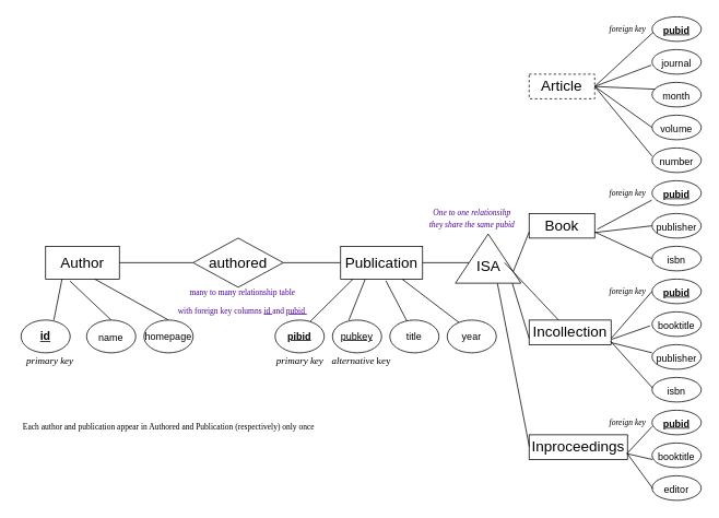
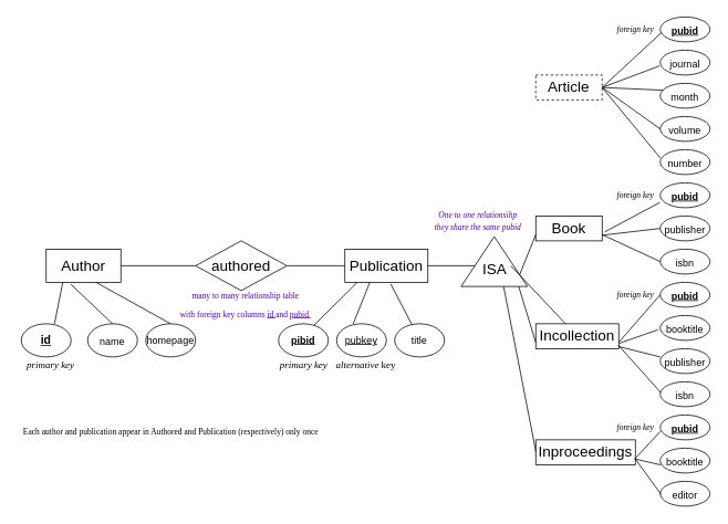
  <mxCell id="0" />
  <mxCell id="1" parent="0" />
  <mxCell id="2" value="&lt;font style=&quot;font-size: 18px&quot;&gt;Author&lt;/font&gt;" style="rounded=0;whiteSpace=wrap;html=1;" parent="1" vertex="1"><mxGeometry x="55" y="300" width="90" height="40" as="geometry" /></mxCell>
  <mxCell id="3" value="" style="endArrow=none;html=1;rounded=0;" parent="1" edge="1"><mxGeometry width="50" height="50" relative="1" as="geometry"><mxPoint x="65" y="390" as="sourcePoint" /><mxPoint x="75" y="340" as="targetPoint" /></mxGeometry></mxCell>
  <mxCell id="4" value="&lt;font style=&quot;font-size: 14px&quot;&gt;&lt;u&gt;&lt;b&gt;id&lt;/b&gt;&lt;/u&gt;&lt;/font&gt;" style="ellipse;whiteSpace=wrap;html=1;" parent="1" vertex="1"><mxGeometry x="25" y="390" width="60" height="40" as="geometry" /></mxCell>
  <mxCell id="5" value="" style="endArrow=none;html=1;rounded=0;fontSize=18;exitX=0.5;exitY=0;exitDx=0;exitDy=0;entryX=0.33;entryY=1.06;entryDx=0;entryDy=0;entryPerimeter=0;" parent="1" source="6" target="2" edge="1"><mxGeometry width="50" height="50" relative="1" as="geometry"><mxPoint x="135" y="390" as="sourcePoint" /><mxPoint x="135" y="350" as="targetPoint" /><Array as="points" /></mxGeometry></mxCell>
  <mxCell id="6" value="&lt;font style=&quot;font-size: 12px&quot;&gt;name&lt;/font&gt;" style="ellipse;whiteSpace=wrap;html=1;fontSize=18;" parent="1" vertex="1"><mxGeometry x="105" y="390" width="60" height="40" as="geometry" /></mxCell>
  <mxCell id="7" value="" style="endArrow=none;html=1;rounded=0;fontSize=12;" parent="1" edge="1"><mxGeometry width="50" height="50" relative="1" as="geometry"><mxPoint x="205" y="390" as="sourcePoint" /><mxPoint x="115" y="340" as="targetPoint" /></mxGeometry></mxCell>
  <mxCell id="8" value="homepage" style="ellipse;whiteSpace=wrap;html=1;fontSize=12;" parent="1" vertex="1"><mxGeometry x="175" y="390" width="60" height="40" as="geometry" /></mxCell>
  <mxCell id="9" value="&lt;font style=&quot;font-size: 18px&quot;&gt;authored&lt;/font&gt;" style="rhombus;whiteSpace=wrap;html=1;fontSize=12;" parent="1" vertex="1"><mxGeometry x="235" y="290" width="110" height="60" as="geometry" /></mxCell>
  <mxCell id="10" value="" style="endArrow=none;html=1;rounded=0;fontSize=18;entryX=0;entryY=0.5;entryDx=0;entryDy=0;exitX=1;exitY=0.5;exitDx=0;exitDy=0;" parent="1" source="2" target="9" edge="1"><mxGeometry width="50" height="50" relative="1" as="geometry"><mxPoint x="125" y="380" as="sourcePoint" /><mxPoint x="175" y="330" as="targetPoint" /></mxGeometry></mxCell>
  <mxCell id="11" value="" style="endArrow=none;html=1;rounded=0;fontSize=18;entryX=1;entryY=0.5;entryDx=0;entryDy=0;" parent="1" target="9" edge="1"><mxGeometry width="50" height="50" relative="1" as="geometry"><mxPoint x="415" y="320" as="sourcePoint" /><mxPoint x="325" y="320" as="targetPoint" /></mxGeometry></mxCell>
  <mxCell id="12" value="Publication" style="rounded=0;whiteSpace=wrap;html=1;fontSize=18;" parent="1" vertex="1"><mxGeometry x="415" y="300" width="100" height="40" as="geometry" /></mxCell>
  <mxCell id="13" value="&lt;font style=&quot;font-size: 10px&quot;&gt;&lt;font face=&quot;Times New Roman&quot; color=&quot;#4c0099&quot;&gt;many to many relationship table&lt;br&gt;with foreign key&amp;nbsp;columns &lt;u&gt;id &lt;/u&gt;and &lt;u&gt;pubid&amp;nbsp;&lt;/u&gt;&lt;/font&gt;&lt;br&gt;&lt;/font&gt;" style="text;html=1;align=center;verticalAlign=middle;resizable=0;points=[];autosize=1;strokeColor=none;fillColor=none;fontSize=18;" parent="1" vertex="1"><mxGeometry x="210" y="340" width="170" height="50" as="geometry" /></mxCell>
  <mxCell id="14" value="" style="endArrow=none;html=1;rounded=0;fontFamily=Times New Roman;fontSize=10;fontColor=#4C0099;exitX=1;exitY=0.5;exitDx=0;exitDy=0;" parent="1" source="12" edge="1"><mxGeometry width="50" height="50" relative="1" as="geometry"><mxPoint x="385" y="320" as="sourcePoint" /><mxPoint x="615" y="320" as="targetPoint" /></mxGeometry></mxCell>
  <mxCell id="15" value="&lt;font face=&quot;Helvetica&quot; size=&quot;3&quot;&gt;&lt;br&gt;&lt;/font&gt;" style="triangle;whiteSpace=wrap;html=1;fontFamily=Times New Roman;fontSize=10;fontColor=#4C0099;rotation=-90;" parent="1" vertex="1"><mxGeometry x="565" y="275" width="60" height="80" as="geometry" /></mxCell>
  <mxCell id="16" value="ISA" style="text;html=1;align=center;verticalAlign=middle;resizable=0;points=[];autosize=1;strokeColor=none;fillColor=none;fontSize=18;fontFamily=Helvetica;fontColor=#000000;" parent="1" vertex="1"><mxGeometry x="575" y="310" width="40" height="30" as="geometry" /></mxCell>
  <mxCell id="17" value="" style="endArrow=none;html=1;rounded=0;fontFamily=Helvetica;fontSize=18;fontColor=#000000;exitX=1;exitY=0.333;exitDx=0;exitDy=0;exitPerimeter=0;" parent="1" source="16" target="50" edge="1"><mxGeometry width="50" height="50" relative="1" as="geometry"><mxPoint x="415" y="270" as="sourcePoint" /><mxPoint x="695" y="120" as="targetPoint" /></mxGeometry></mxCell>
  <mxCell id="18" value="Article" style="rounded=0;whiteSpace=wrap;html=1;fontFamily=Helvetica;fontSize=18;fontColor=#000000;dashed=1;" parent="1" vertex="1"><mxGeometry x="645" y="90" width="80" height="30" as="geometry" /></mxCell>
  <mxCell id="19" value="" style="endArrow=none;html=1;rounded=0;fontFamily=Helvetica;fontSize=18;fontColor=#000000;entryX=0.032;entryY=0.615;entryDx=0;entryDy=0;entryPerimeter=0;exitX=1;exitY=0.5;exitDx=0;exitDy=0;" parent="1" source="18" target="20" edge="1"><mxGeometry width="50" height="50" relative="1" as="geometry"><mxPoint x="775" y="90" as="sourcePoint" /><mxPoint x="825" y="40" as="targetPoint" /></mxGeometry></mxCell>
  <mxCell id="20" value="&lt;font style=&quot;font-size: 12px&quot;&gt;&lt;u&gt;&lt;b&gt;pubid&lt;/b&gt;&lt;/u&gt;&lt;/font&gt;" style="ellipse;whiteSpace=wrap;html=1;fontFamily=Helvetica;fontSize=18;fontColor=#000000;" parent="1" vertex="1"><mxGeometry x="795" y="20" width="60" height="30" as="geometry" /></mxCell>
  <mxCell id="21" value="" style="endArrow=none;html=1;rounded=0;fontFamily=Helvetica;fontSize=12;fontColor=#000000;exitX=0.718;exitY=0.037;exitDx=0;exitDy=0;exitPerimeter=0;" parent="1" source="22" edge="1"><mxGeometry width="50" height="50" relative="1" as="geometry"><mxPoint x="380" y="390" as="sourcePoint" /><mxPoint x="430" y="340" as="targetPoint" /></mxGeometry></mxCell>
  <mxCell id="22" value="&lt;b&gt;&lt;u&gt;pibid&lt;/u&gt;&lt;/b&gt;" style="ellipse;whiteSpace=wrap;html=1;fontFamily=Helvetica;fontSize=12;fontColor=#000000;" parent="1" vertex="1"><mxGeometry x="335" y="390" width="60" height="40" as="geometry" /></mxCell>
  <mxCell id="23" value="" style="endArrow=none;html=1;rounded=0;fontFamily=Helvetica;fontSize=12;fontColor=#000000;entryX=0.3;entryY=1;entryDx=0;entryDy=0;entryPerimeter=0;" parent="1" target="12" edge="1"><mxGeometry width="50" height="50" relative="1" as="geometry"><mxPoint x="425" y="390" as="sourcePoint" /><mxPoint x="405" y="320" as="targetPoint" /></mxGeometry></mxCell>
  <mxCell id="24" value="&lt;u&gt;pubkey&lt;/u&gt;" style="ellipse;whiteSpace=wrap;html=1;fontFamily=Helvetica;fontSize=12;fontColor=#000000;" parent="1" vertex="1"><mxGeometry x="405" y="390" width="60" height="40" as="geometry" /></mxCell>
  <mxCell id="25" value="&lt;i&gt;&lt;font face=&quot;Times New Roman&quot;&gt;primary key&lt;/font&gt;&lt;/i&gt;" style="text;html=1;align=center;verticalAlign=middle;resizable=0;points=[];autosize=1;strokeColor=none;fillColor=none;fontSize=12;fontFamily=Helvetica;fontColor=#000000;" parent="1" vertex="1"><mxGeometry x="330" y="430" width="70" height="20" as="geometry" /></mxCell>
  <mxCell id="26" value="&lt;i&gt;alternative &lt;/i&gt;key" style="text;html=1;align=center;verticalAlign=middle;resizable=0;points=[];autosize=1;strokeColor=none;fillColor=none;fontSize=12;fontFamily=Times New Roman;fontColor=#000000;" parent="1" vertex="1"><mxGeometry x="395" y="430" width="90" height="20" as="geometry" /></mxCell>
  <mxCell id="27" value="" style="endArrow=none;html=1;rounded=0;fontFamily=Times New Roman;fontSize=12;fontColor=#000000;entryX=0.552;entryY=1.05;entryDx=0;entryDy=0;entryPerimeter=0;exitX=0.357;exitY=0.057;exitDx=0;exitDy=0;exitPerimeter=0;" parent="1" source="28" target="12" edge="1"><mxGeometry width="50" height="50" relative="1" as="geometry"><mxPoint x="485" y="390" as="sourcePoint" /><mxPoint x="405" y="320" as="targetPoint" /></mxGeometry></mxCell>
  <mxCell id="28" value="&lt;font face=&quot;Helvetica&quot;&gt;title&lt;/font&gt;" style="ellipse;whiteSpace=wrap;html=1;fontFamily=Times New Roman;fontSize=12;fontColor=#000000;" parent="1" vertex="1"><mxGeometry x="475" y="390" width="60" height="40" as="geometry" /></mxCell>
- <mxCell id="29" value="" style="endArrow=none;html=1;rounded=0;fontFamily=Helvetica;fontSize=12;fontColor=#000000;entryX=0.75;entryY=1;entryDx=0;entryDy=0;exitX=0.246;exitY=0.082;exitDx=0;exitDy=0;exitPerimeter=0;" parent="1" source="30" target="12" edge="1"><mxGeometry width="50" height="50" relative="1" as="geometry"><mxPoint x="555" y="390" as="sourcePoint" /><mxPoint x="485" y="300" as="targetPoint" /></mxGeometry></mxCell>
- <mxCell id="30" value="year" style="ellipse;whiteSpace=wrap;html=1;fontFamily=Helvetica;fontSize=12;fontColor=#000000;" parent="1" vertex="1"><mxGeometry x="545" y="390" width="60" height="40" as="geometry" /></mxCell>
  <mxCell id="31" value="" style="endArrow=none;html=1;rounded=0;fontFamily=Helvetica;fontSize=12;fontColor=#000000;exitX=1;exitY=0.5;exitDx=0;exitDy=0;entryX=-0.017;entryY=0.636;entryDx=0;entryDy=0;entryPerimeter=0;" parent="1" source="18" target="32" edge="1"><mxGeometry width="50" height="50" relative="1" as="geometry"><mxPoint x="785" y="140" as="sourcePoint" /><mxPoint x="835" y="70" as="targetPoint" /></mxGeometry></mxCell>
  <mxCell id="32" value="&lt;font style=&quot;font-size: 12px&quot;&gt;journal&lt;/font&gt;" style="ellipse;whiteSpace=wrap;html=1;fontFamily=Helvetica;fontSize=18;fontColor=#000000;" parent="1" vertex="1"><mxGeometry x="795" y="60" width="60" height="30" as="geometry" /></mxCell>
  <mxCell id="33" value="" style="endArrow=none;html=1;rounded=0;fontFamily=Helvetica;fontSize=12;fontColor=#000000;exitX=1;exitY=0.5;exitDx=0;exitDy=0;" parent="1" source="18" edge="1"><mxGeometry width="50" height="50" relative="1" as="geometry"><mxPoint x="795" y="130" as="sourcePoint" /><mxPoint x="835" y="110" as="targetPoint" /></mxGeometry></mxCell>
  <mxCell id="34" value="&lt;font style=&quot;font-size: 12px&quot;&gt;month&lt;/font&gt;" style="ellipse;whiteSpace=wrap;html=1;fontFamily=Helvetica;fontSize=18;fontColor=#000000;" parent="1" vertex="1"><mxGeometry x="795" y="100" width="60" height="30" as="geometry" /></mxCell>
  <mxCell id="35" value="&lt;font style=&quot;font-size: 12px&quot;&gt;&lt;b&gt;&lt;u&gt;pubid&lt;/u&gt;&lt;/b&gt;&lt;/font&gt;" style="ellipse;whiteSpace=wrap;html=1;fontFamily=Helvetica;fontSize=18;fontColor=#000000;" parent="1" vertex="1"><mxGeometry x="795" y="220" width="60" height="30" as="geometry" /></mxCell>
  <mxCell id="36" value="&lt;font style=&quot;font-size: 12px&quot;&gt;publisher&lt;/font&gt;" style="ellipse;whiteSpace=wrap;html=1;fontFamily=Helvetica;fontSize=18;fontColor=#000000;" parent="1" vertex="1"><mxGeometry x="795" y="420" width="60" height="30" as="geometry" /></mxCell>
  <mxCell id="37" value="&lt;font style=&quot;font-size: 12px&quot;&gt;booktitle&lt;/font&gt;" style="ellipse;whiteSpace=wrap;html=1;fontFamily=Helvetica;fontSize=18;fontColor=#000000;" parent="1" vertex="1"><mxGeometry x="795" y="380" width="60" height="30" as="geometry" /></mxCell>
  <mxCell id="38" value="&lt;font style=&quot;font-size: 12px&quot;&gt;&lt;b&gt;&lt;u&gt;pubid&lt;/u&gt;&lt;/b&gt;&lt;/font&gt;" style="ellipse;whiteSpace=wrap;html=1;fontFamily=Helvetica;fontSize=18;fontColor=#000000;" parent="1" vertex="1"><mxGeometry x="795" y="340" width="60" height="30" as="geometry" /></mxCell>
  <mxCell id="39" value="&lt;font style=&quot;font-size: 12px&quot;&gt;isbn&lt;/font&gt;" style="ellipse;whiteSpace=wrap;html=1;fontFamily=Helvetica;fontSize=18;fontColor=#000000;" parent="1" vertex="1"><mxGeometry x="795" y="300" width="60" height="30" as="geometry" /></mxCell>
  <mxCell id="40" value="&lt;font style=&quot;font-size: 12px&quot;&gt;publisher&lt;/font&gt;" style="ellipse;whiteSpace=wrap;html=1;fontFamily=Helvetica;fontSize=18;fontColor=#000000;" parent="1" vertex="1"><mxGeometry x="795" y="260" width="60" height="30" as="geometry" /></mxCell>
  <mxCell id="41" value="&lt;font style=&quot;font-size: 12px&quot;&gt;number&lt;/font&gt;" style="ellipse;whiteSpace=wrap;html=1;fontFamily=Helvetica;fontSize=18;fontColor=#000000;" parent="1" vertex="1"><mxGeometry x="795" y="180" width="60" height="30" as="geometry" /></mxCell>
  <mxCell id="42" value="&lt;font style=&quot;font-size: 12px&quot;&gt;volume&lt;/font&gt;" style="ellipse;whiteSpace=wrap;html=1;fontFamily=Helvetica;fontSize=18;fontColor=#000000;" parent="1" vertex="1"><mxGeometry x="795" y="140" width="60" height="30" as="geometry" /></mxCell>
  <mxCell id="43" value="" style="endArrow=none;html=1;rounded=0;fontFamily=Helvetica;fontSize=12;fontColor=#000000;entryX=1;entryY=0.5;entryDx=0;entryDy=0;exitX=0;exitY=0.5;exitDx=0;exitDy=0;" parent="1" source="42" target="18" edge="1"><mxGeometry width="50" height="50" relative="1" as="geometry"><mxPoint x="665" y="150" as="sourcePoint" /><mxPoint x="715" y="100" as="targetPoint" /></mxGeometry></mxCell>
  <mxCell id="44" value="" style="endArrow=none;html=1;rounded=0;fontFamily=Helvetica;fontSize=12;fontColor=#000000;entryX=1;entryY=0.5;entryDx=0;entryDy=0;exitX=0;exitY=0.333;exitDx=0;exitDy=0;exitPerimeter=0;" parent="1" source="41" target="18" edge="1"><mxGeometry width="50" height="50" relative="1" as="geometry"><mxPoint x="665" y="150" as="sourcePoint" /><mxPoint x="715" y="100" as="targetPoint" /></mxGeometry></mxCell>
  <mxCell id="45" value="Book" style="rounded=0;whiteSpace=wrap;html=1;fontFamily=Helvetica;fontSize=18;fontColor=#000000;" parent="1" vertex="1"><mxGeometry x="645" y="260" width="80" height="30" as="geometry" /></mxCell>
  <mxCell id="46" value="" style="endArrow=none;html=1;rounded=0;fontFamily=Helvetica;fontSize=12;fontColor=#000000;exitX=0.229;exitY=0.88;exitDx=0;exitDy=0;entryX=0;entryY=0.75;entryDx=0;entryDy=0;exitPerimeter=0;" parent="1" source="15" target="45" edge="1"><mxGeometry width="50" height="50" relative="1" as="geometry"><mxPoint x="755" y="300" as="sourcePoint" /><mxPoint x="805" y="250" as="targetPoint" /><Array as="points" /></mxGeometry></mxCell>
  <mxCell id="47" value="" style="endArrow=none;html=1;rounded=0;fontFamily=Helvetica;fontSize=12;fontColor=#000000;entryX=-0.006;entryY=0.789;entryDx=0;entryDy=0;entryPerimeter=0;exitX=1.039;exitY=0.641;exitDx=0;exitDy=0;exitPerimeter=0;" parent="1" source="45" target="35" edge="1"><mxGeometry width="50" height="50" relative="1" as="geometry"><mxPoint x="775" y="280" as="sourcePoint" /><mxPoint x="805" y="250" as="targetPoint" /></mxGeometry></mxCell>
  <mxCell id="48" value="" style="endArrow=none;html=1;rounded=0;fontFamily=Helvetica;fontSize=12;fontColor=#000000;entryX=0;entryY=0.5;entryDx=0;entryDy=0;exitX=0.997;exitY=0.775;exitDx=0;exitDy=0;exitPerimeter=0;" parent="1" source="45" target="40" edge="1"><mxGeometry width="50" height="50" relative="1" as="geometry"><mxPoint x="775" y="280" as="sourcePoint" /><mxPoint x="805" y="250" as="targetPoint" /></mxGeometry></mxCell>
  <mxCell id="49" value="" style="endArrow=none;html=1;rounded=0;fontFamily=Helvetica;fontSize=12;fontColor=#000000;entryX=0;entryY=0.5;entryDx=0;entryDy=0;exitX=1;exitY=0.75;exitDx=0;exitDy=0;" parent="1" source="45" target="39" edge="1"><mxGeometry width="50" height="50" relative="1" as="geometry"><mxPoint x="755" y="300" as="sourcePoint" /><mxPoint x="805" y="250" as="targetPoint" /></mxGeometry></mxCell>
  <mxCell id="50" value="Incollection" style="rounded=0;whiteSpace=wrap;html=1;fontFamily=Helvetica;fontSize=18;fontColor=#000000;" parent="1" vertex="1"><mxGeometry x="645" y="390" width="100" height="30" as="geometry" /></mxCell>
  <mxCell id="51" value="Inproceedings" style="rounded=0;whiteSpace=wrap;html=1;fontFamily=Helvetica;fontSize=18;fontColor=#000000;" parent="1" vertex="1"><mxGeometry x="645" y="530" width="120" height="30" as="geometry" /></mxCell>
  <mxCell id="52" value="" style="endArrow=none;html=1;rounded=0;fontFamily=Helvetica;fontSize=12;fontColor=#000000;entryX=0;entryY=0.75;entryDx=0;entryDy=0;exitX=-0.002;exitY=0.869;exitDx=0;exitDy=0;exitPerimeter=0;" parent="1" source="15" target="50" edge="1"><mxGeometry width="50" height="50" relative="1" as="geometry"><mxPoint x="665" y="360" as="sourcePoint" /><mxPoint x="735" y="340" as="targetPoint" /></mxGeometry></mxCell>
  <mxCell id="53" value="" style="endArrow=none;html=1;rounded=0;fontFamily=Helvetica;fontSize=12;fontColor=#000000;entryX=0;entryY=0.5;entryDx=0;entryDy=0;exitX=1;exitY=0.75;exitDx=0;exitDy=0;" parent="1" source="50" target="38" edge="1"><mxGeometry width="50" height="50" relative="1" as="geometry"><mxPoint x="725" y="420" as="sourcePoint" /><mxPoint x="775" y="370" as="targetPoint" /></mxGeometry></mxCell>
  <mxCell id="54" value="&lt;font style=&quot;font-size: 12px&quot;&gt;isbn&lt;/font&gt;" style="ellipse;whiteSpace=wrap;html=1;fontFamily=Helvetica;fontSize=18;fontColor=#000000;" parent="1" vertex="1"><mxGeometry x="795" y="460" width="60" height="30" as="geometry" /></mxCell>
  <mxCell id="55" value="" style="endArrow=none;html=1;rounded=0;fontFamily=Helvetica;fontSize=12;fontColor=#000000;entryX=-0.042;entryY=0.572;entryDx=0;entryDy=0;entryPerimeter=0;exitX=1.01;exitY=0.78;exitDx=0;exitDy=0;exitPerimeter=0;" parent="1" source="50" target="37" edge="1"><mxGeometry width="50" height="50" relative="1" as="geometry"><mxPoint x="795" y="400" as="sourcePoint" /><mxPoint x="795" y="340" as="targetPoint" /></mxGeometry></mxCell>
  <mxCell id="56" value="" style="endArrow=none;html=1;rounded=0;fontFamily=Helvetica;fontSize=12;fontColor=#000000;entryX=0;entryY=0.333;entryDx=0;entryDy=0;entryPerimeter=0;" parent="1" source="50" target="36" edge="1"><mxGeometry width="50" height="50" relative="1" as="geometry"><mxPoint x="795" y="400" as="sourcePoint" /><mxPoint x="795" y="340" as="targetPoint" /></mxGeometry></mxCell>
  <mxCell id="57" value="" style="endArrow=none;html=1;rounded=0;fontFamily=Helvetica;fontSize=12;fontColor=#000000;entryX=0.012;entryY=0.435;entryDx=0;entryDy=0;entryPerimeter=0;exitX=0.994;exitY=0.859;exitDx=0;exitDy=0;exitPerimeter=0;" parent="1" source="50" target="54" edge="1"><mxGeometry width="50" height="50" relative="1" as="geometry"><mxPoint x="785" y="420" as="sourcePoint" /><mxPoint x="795" y="340" as="targetPoint" /></mxGeometry></mxCell>
  <mxCell id="58" value="" style="endArrow=none;html=1;rounded=0;fontFamily=Helvetica;fontSize=12;fontColor=#000000;entryX=0.002;entryY=0.481;entryDx=0;entryDy=0;entryPerimeter=0;exitX=-0.002;exitY=0.641;exitDx=0;exitDy=0;exitPerimeter=0;" parent="1" source="15" target="51" edge="1"><mxGeometry width="50" height="50" relative="1" as="geometry"><mxPoint x="655" y="350" as="sourcePoint" /><mxPoint x="705" y="460" as="targetPoint" /></mxGeometry></mxCell>
  <mxCell id="59" value="&lt;font style=&quot;font-size: 12px&quot;&gt;&lt;b&gt;&lt;u&gt;pubid&lt;/u&gt;&lt;/b&gt;&lt;/font&gt;" style="ellipse;whiteSpace=wrap;html=1;fontFamily=Helvetica;fontSize=18;fontColor=#000000;" parent="1" vertex="1"><mxGeometry x="795" y="500" width="60" height="30" as="geometry" /></mxCell>
  <mxCell id="60" value="" style="endArrow=none;html=1;rounded=0;fontFamily=Helvetica;fontSize=12;fontColor=#000000;exitX=0.995;exitY=0.764;exitDx=0;exitDy=0;exitPerimeter=0;entryX=0;entryY=0.667;entryDx=0;entryDy=0;entryPerimeter=0;" parent="1" source="51" target="59" edge="1"><mxGeometry width="50" height="50" relative="1" as="geometry"><mxPoint x="705" y="530" as="sourcePoint" /><mxPoint x="755" y="480" as="targetPoint" /></mxGeometry></mxCell>
  <mxCell id="61" value="&lt;span style=&quot;font-size: 12px&quot;&gt;editor&lt;/span&gt;" style="ellipse;whiteSpace=wrap;html=1;fontFamily=Helvetica;fontSize=18;fontColor=#000000;" parent="1" vertex="1"><mxGeometry x="795" y="580" width="60" height="30" as="geometry" /></mxCell>
  <mxCell id="62" value="&lt;font style=&quot;font-size: 12px&quot;&gt;booktitle&lt;/font&gt;" style="ellipse;whiteSpace=wrap;html=1;fontFamily=Helvetica;fontSize=18;fontColor=#000000;" parent="1" vertex="1"><mxGeometry x="795" y="540" width="60" height="30" as="geometry" /></mxCell>
  <mxCell id="63" value="" style="endArrow=none;html=1;rounded=0;fontFamily=Helvetica;fontSize=12;fontColor=#000000;entryX=0.009;entryY=0.673;entryDx=0;entryDy=0;entryPerimeter=0;exitX=0.992;exitY=0.764;exitDx=0;exitDy=0;exitPerimeter=0;" parent="1" source="51" target="62" edge="1"><mxGeometry width="50" height="50" relative="1" as="geometry"><mxPoint x="705" y="530" as="sourcePoint" /><mxPoint x="755" y="480" as="targetPoint" /></mxGeometry></mxCell>
  <mxCell id="64" value="" style="endArrow=none;html=1;rounded=0;fontFamily=Helvetica;fontSize=12;fontColor=#000000;exitX=1;exitY=0.775;exitDx=0;exitDy=0;exitPerimeter=0;entryX=0.019;entryY=0.531;entryDx=0;entryDy=0;entryPerimeter=0;" parent="1" source="51" target="61" edge="1"><mxGeometry width="50" height="50" relative="1" as="geometry"><mxPoint x="705" y="530" as="sourcePoint" /><mxPoint x="755" y="480" as="targetPoint" /></mxGeometry></mxCell>
  <mxCell id="65" value="&lt;font style=&quot;font-size: 10px&quot; color=&quot;#4c0099&quot; face=&quot;Times New Roman&quot;&gt;&lt;i&gt;One to one relationsihp&lt;br&gt;they share the same pubid&lt;/i&gt;&lt;/font&gt;" style="text;html=1;align=center;verticalAlign=middle;resizable=0;points=[];autosize=1;strokeColor=none;fillColor=none;fontSize=12;fontFamily=Helvetica;fontColor=#000000;" parent="1" vertex="1"><mxGeometry x="515" y="250" width="120" height="30" as="geometry" /></mxCell>
  <mxCell id="66" value="&lt;i&gt;&lt;font face=&quot;Times New Roman&quot;&gt;primary key&lt;/font&gt;&lt;/i&gt;" style="text;html=1;align=center;verticalAlign=middle;resizable=0;points=[];autosize=1;strokeColor=none;fillColor=none;" vertex="1" parent="1"><mxGeometry x="25" y="430" width="70" height="20" as="geometry" /></mxCell>
  <mxCell id="67" value="&lt;i&gt;foreign key&lt;/i&gt;" style="text;html=1;align=center;verticalAlign=middle;resizable=0;points=[];autosize=1;strokeColor=none;fillColor=none;fontSize=10;fontFamily=Times New Roman;" vertex="1" parent="1"><mxGeometry x="735" y="25" width="60" height="20" as="geometry" /></mxCell>
  <mxCell id="68" value="&lt;i&gt;foreign key&lt;/i&gt;" style="text;html=1;align=center;verticalAlign=middle;resizable=0;points=[];autosize=1;strokeColor=none;fillColor=none;fontSize=10;fontFamily=Times New Roman;" vertex="1" parent="1"><mxGeometry x="735" y="225" width="60" height="20" as="geometry" /></mxCell>
  <mxCell id="69" value="&lt;i&gt;foreign key&lt;/i&gt;" style="text;html=1;align=center;verticalAlign=middle;resizable=0;points=[];autosize=1;strokeColor=none;fillColor=none;fontSize=10;fontFamily=Times New Roman;" vertex="1" parent="1"><mxGeometry x="735" y="345" width="60" height="20" as="geometry" /></mxCell>
  <mxCell id="70" value="&lt;i&gt;foreign key&lt;/i&gt;" style="text;html=1;align=center;verticalAlign=middle;resizable=0;points=[];autosize=1;strokeColor=none;fillColor=none;fontSize=10;fontFamily=Times New Roman;" vertex="1" parent="1"><mxGeometry x="735" y="505" width="60" height="20" as="geometry" /></mxCell>
  <mxCell id="71" value="Each author and publication appear in Authored and Publication (respectively) only once" style="text;html=1;align=center;verticalAlign=middle;resizable=0;points=[];autosize=1;strokeColor=none;fillColor=none;fontSize=10;fontFamily=Times New Roman;" vertex="1" parent="1"><mxGeometry x="20" y="510" width="370" height="20" as="geometry" /></mxCell>
